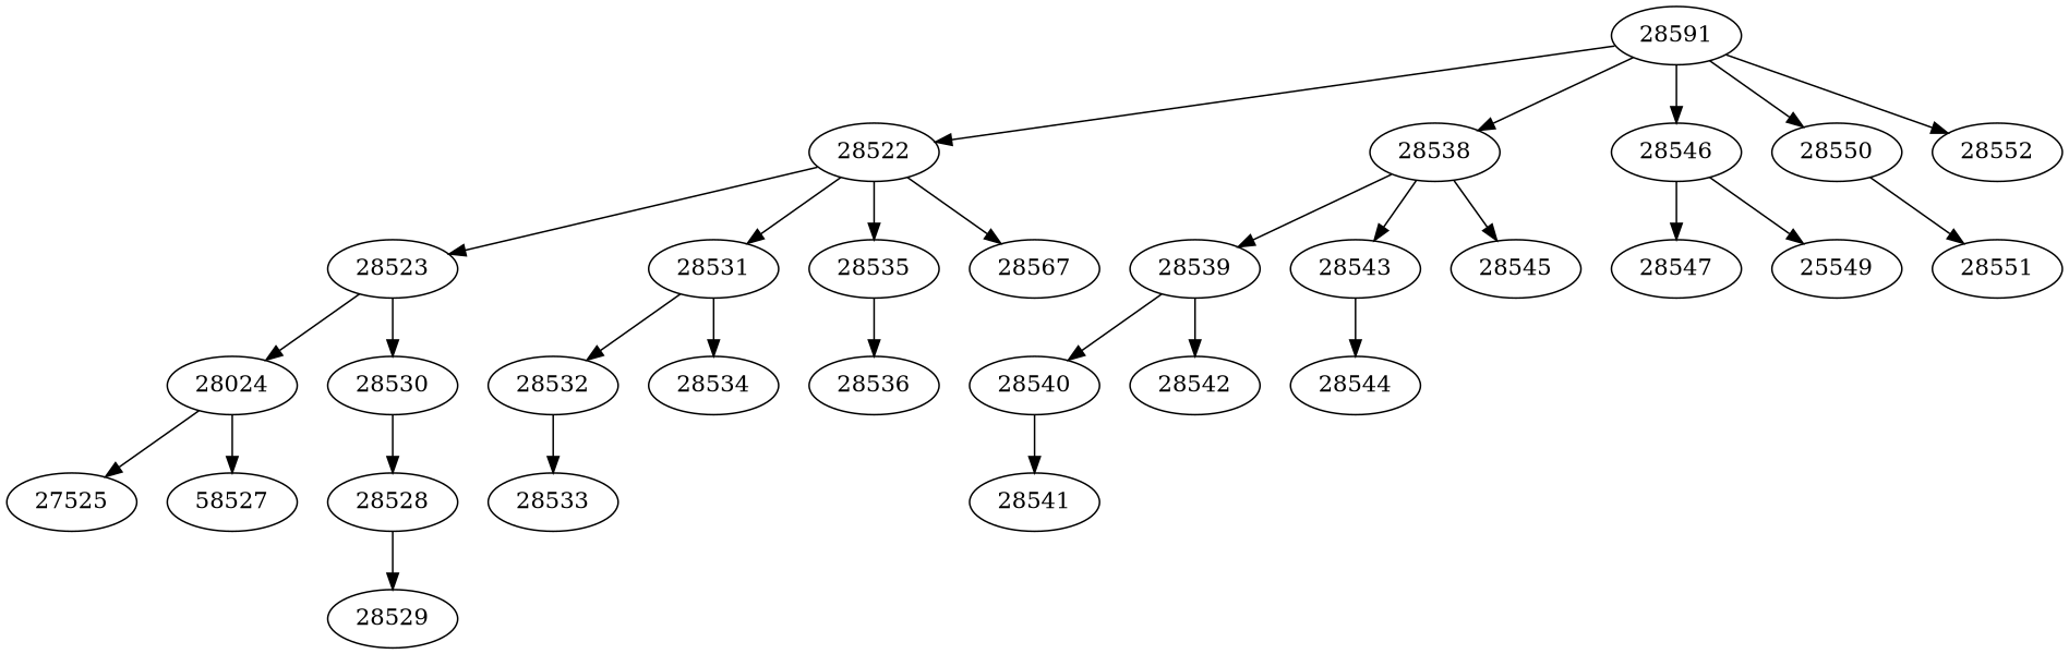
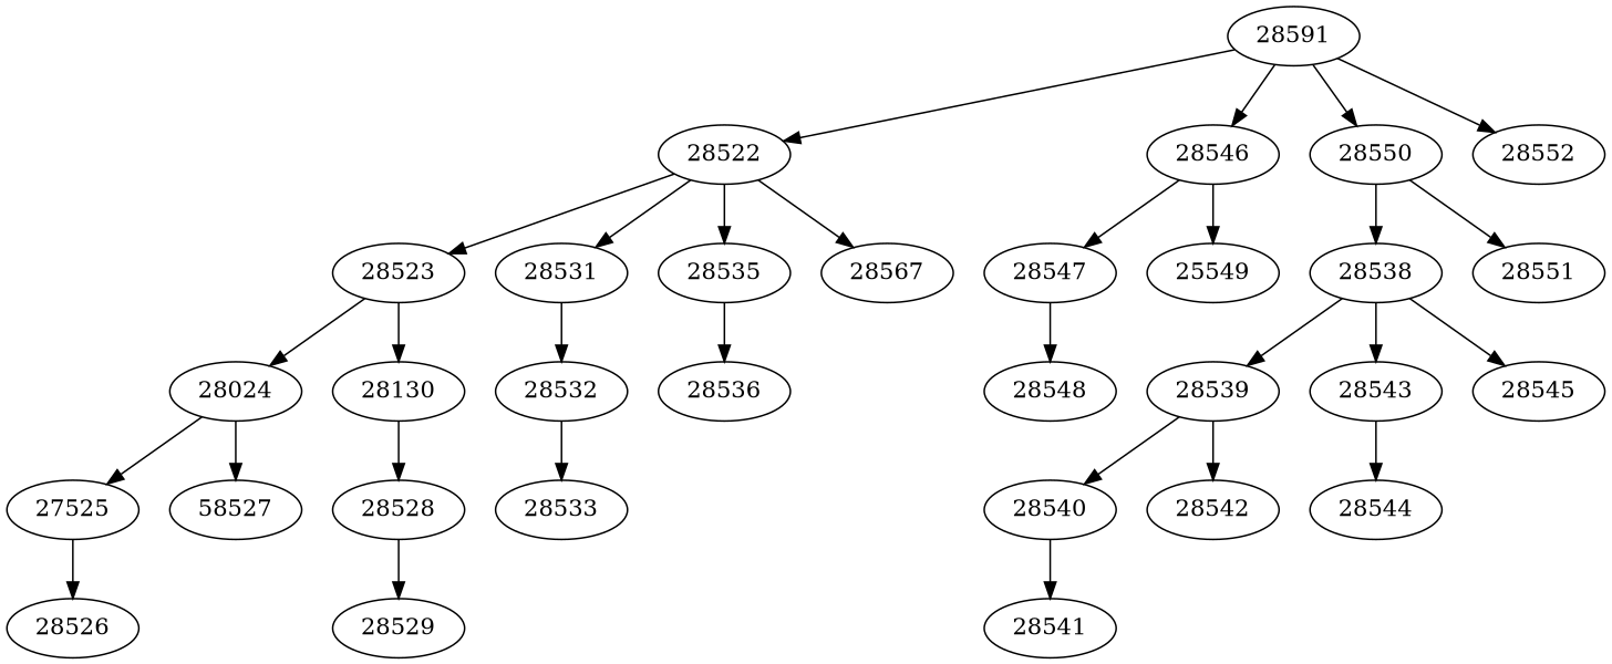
  digraph {
    n1 [label=28591]
    28522
    28538
    28546
    28550
    28552
    28523
    28531
    28535
    n10 [label=28567]
    28539
    28543
    28545
    28547
    n15 [label=25549]
    28551
    n17 [label=28024]
-   28530
+   28530 [label=28130]
    28532
-   28534
    28536
    n22 [label=27525]
    n23 [label=58527]
    28528
    28529
+   28526
    28533
    28540
    28542
    28544
    28541
+   28548
    n1 -> 28522
-   n1 -> 28538
+   28550 -> 28538
    n1 -> 28546
    n1 -> 28550
    n1 -> 28552
    28522 -> 28523
    28522 -> 28531
    28522 -> 28535
    28522 -> n10
    28538 -> 28539
    28538 -> 28543
    28538 -> 28545
    28546 -> 28547
    28546 -> n15
    28550 -> 28551
    28523 -> n17
    28523 -> 28530
    28531 -> 28532
-   28531 -> 28534
    28535 -> 28536
    28539 -> 28540
    28539 -> 28542
    28543 -> 28544
+   28547 -> 28548
    n17 -> n22
    n17 -> n23
    28530 -> 28528
    28532 -> 28533
+   n22 -> 28526
    28528 -> 28529
    28540 -> 28541
  }
